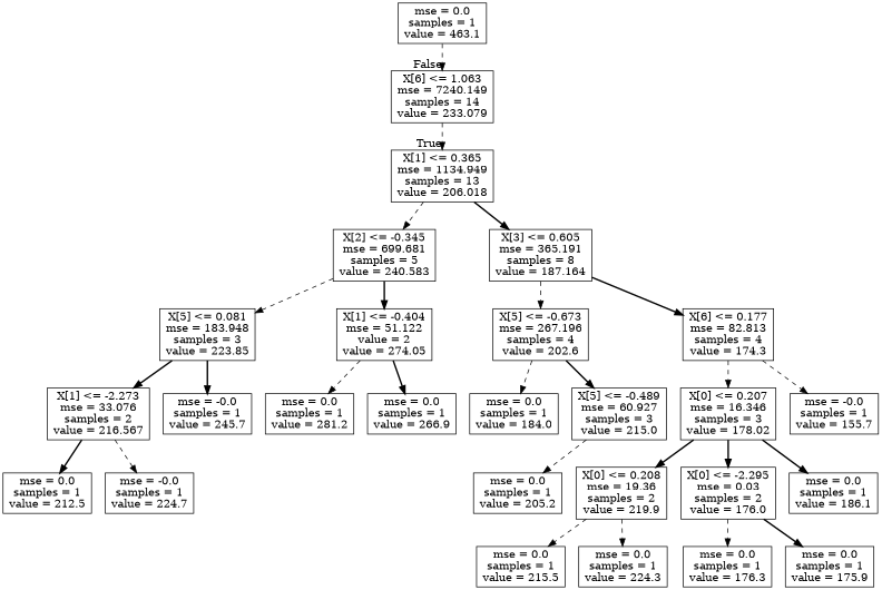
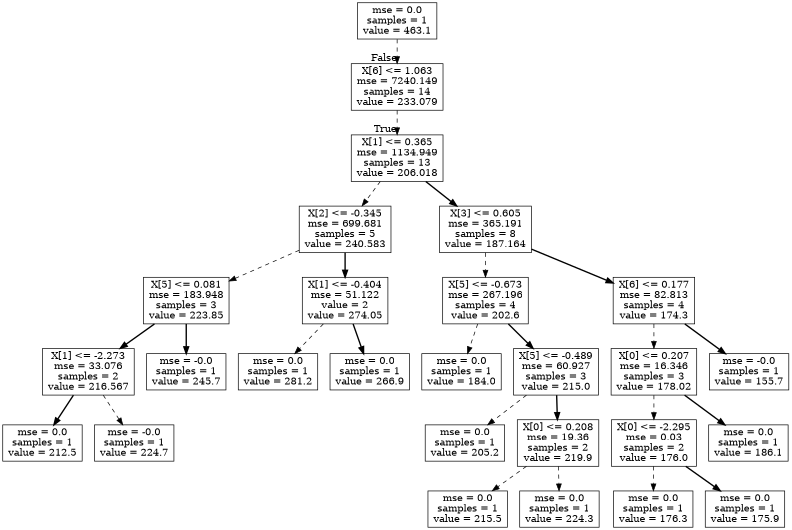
  digraph {
    node [shape=box]
    edge [style=dashed]
    n1 [label="X[6] <= 1.063\nmse = 7240.149\nsamples = 14\nvalue = 233.079"]
    n2 [label="X[1] <= 0.365\nmse = 1134.949\nsamples = 13\nvalue = 206.018"]
    n3 [label="X[2] <= -0.345\nmse = 699.681\nsamples = 5\nvalue = 240.583"]
    n4 [label="X[3] <= 0.605\nmse = 365.191\nsamples = 8\nvalue = 187.164"]
    n5 [label="mse = 0.0\nsamples = 1\nvalue = 463.1"]
    n6 [label="X[5] <= 0.081\nmse = 183.948\nsamples = 3\nvalue = 223.85"]
    n7 [label="X[1] <= -0.404\nmse = 51.122\nvalue = 2\nvalue = 274.05"]
    n8 [label="X[5] <= -0.673\nmse = 267.196\nsamples = 4\nvalue = 202.6"]
    n9 [label="X[6] <= 0.177\nmse = 82.813\nsamples = 4\nvalue = 174.3"]
    n10 [label="X[1] <= -2.273\nmse = 33.076\nsamples = 2\nvalue = 216.567"]
    n11 [label="mse = -0.0\nsamples = 1\nvalue = 245.7"]
    n12 [label="mse = 0.0\nsamples = 1\nvalue = 281.2"]
    n13 [label="mse = 0.0\nsamples = 1\nvalue = 266.9"]
    n14 [label="mse = 0.0\nsamples = 1\nvalue = 212.5"]
    n15 [label="mse = -0.0\nsamples = 1\nvalue = 224.7"]
    n16 [label="mse = 0.0\nsamples = 1\nvalue = 184.0"]
    n17 [label="X[5] <= -0.489\nmse = 60.927\nsamples = 3\nvalue = 215.0"]
    n18 [label="X[0] <= 0.207\nmse = 16.346\nsamples = 3\nvalue = 178.02"]
    n19 [label="mse = -0.0\nsamples = 1\nvalue = 155.7"]
    n20 [label="mse = 0.0\nsamples = 1\nvalue = 205.2"]
    n21 [label="X[0] <= 0.208\nmse = 19.36\nsamples = 2\nvalue = 219.9"]
    n22 [label="mse = 0.0\nsamples = 1\nvalue = 215.5"]
    n23 [label="mse = 0.0\nsamples = 1\nvalue = 224.3"]
    n24 [label="X[0] <= -2.295\nmse = 0.03\nsamples = 2\nvalue = 176.0"]
    n25 [label="mse = 0.0\nsamples = 1\nvalue = 186.1"]
    n26 [label="mse = 0.0\nsamples = 1\nvalue = 176.3"]
    n27 [label="mse = 0.0\nsamples = 1\nvalue = 175.9"]
    n1 -> n2 [headlabel=True labelangle=45 labeldistance=2.5]
    n2 -> n3
    n2 -> n4 [style=bold]
    n3 -> n6
    n3 -> n7 [style=bold]
    n4 -> n8
    n4 -> n9 [style=bold]
    n5 -> n1 [headlabel=False labelangle=-45 labeldistance=2.5]
    n6 -> n10 [style=bold]
    n6 -> n11 [style=bold]
    n7 -> n12
    n7 -> n13 [style=bold]
    n8 -> n16
    n8 -> n17 [style=bold]
    n9 -> n18
-   n9 -> n19
+   n9 -> n19 [style=bold]
    n10 -> n14 [style=bold]
    n10 -> n15
    n17 -> n20
-   n18 -> n21 [style=bold]
-   n18 -> n24 [style=bold]
+   n17 -> n21 [style=bold]
+   n18 -> n24
    n18 -> n25 [style=bold]
    n21 -> n22
    n21 -> n23
    n24 -> n26
    n24 -> n27 [style=bold]
  }
